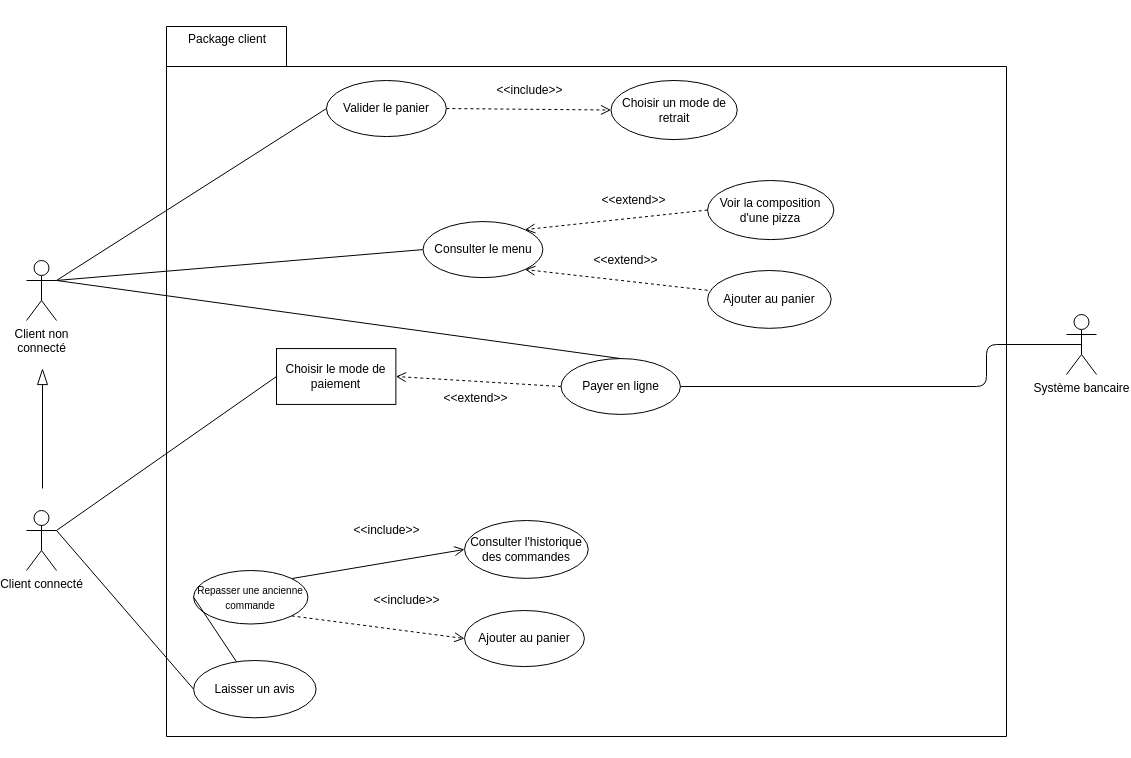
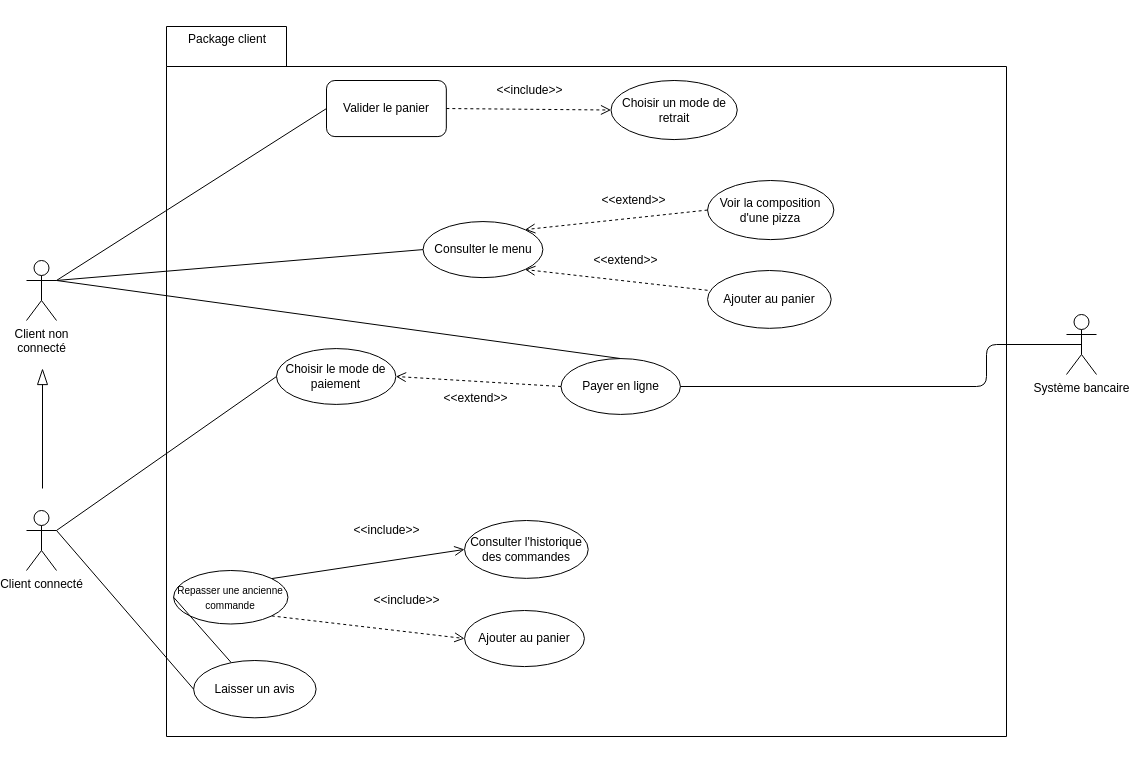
  <mxCell id="0" />
  <mxCell id="1" parent="0" />
  <mxCell id="2" value="" style="group" parent="1" vertex="1" connectable="0"><mxGeometry x="160" y="20" width="840" height="710" as="geometry" /></mxCell>
  <mxCell id="3" value="&lt;div&gt;&lt;br&gt;&lt;/div&gt;&lt;div&gt;&lt;br&gt;&lt;/div&gt;" style="shape=folder;fontStyle=1;spacingTop=10;tabWidth=120;tabHeight=40;tabPosition=left;html=1;fillColor=none;" parent="2" vertex="1"><mxGeometry y="6" width="840.0" height="710" as="geometry" /></mxCell>
  <mxCell id="4" value="Package client" style="text;html=1;strokeColor=none;fillColor=none;align=center;verticalAlign=middle;whiteSpace=wrap;rounded=0;" parent="2" vertex="1"><mxGeometry x="0.003" y="5.996" width="121.935" height="25.357" as="geometry" /></mxCell>
  <mxCell id="5" value="&lt;div&gt;Payer en ligne&lt;/div&gt;" style="ellipse;whiteSpace=wrap;html=1;fillColor=none;" parent="2" vertex="1"><mxGeometry x="394.51" y="338.07" width="119.38" height="55.86" as="geometry" /></mxCell>
- <mxCell id="6" value="&lt;font style=&quot;font-size: 10px&quot;&gt;Repasser une ancienne commande&lt;br&gt;&lt;/font&gt;" style="ellipse;whiteSpace=wrap;html=1;fillColor=none;" parent="2" vertex="1"><mxGeometry x="27.1" y="550" width="114.34" height="53.5" as="geometry" /></mxCell>
+ <mxCell id="6" value="&lt;font style=&quot;font-size: 10px&quot;&gt;Repasser une ancienne commande&lt;br&gt;&lt;/font&gt;" style="ellipse;whiteSpace=wrap;html=1;fillColor=none;" parent="2" vertex="1"><mxGeometry x="7.1" y="550" width="114.34" height="53.5" as="geometry" /></mxCell>
  <mxCell id="7" value="&lt;font&gt;&lt;font style=&quot;font-size: 12px&quot;&gt;Laisser un avis&lt;/font&gt;&lt;br&gt;&lt;/font&gt;" style="ellipse;whiteSpace=wrap;html=1;fillColor=none;" parent="2" vertex="1"><mxGeometry x="27.1" y="640" width="122.51" height="57.32" as="geometry" /></mxCell>
- <mxCell id="8" value="Choisir le mode de paiement" style="whiteSpace=wrap;html=1;fillColor=none;rounded=0;" parent="2" vertex="1"><mxGeometry x="110" y="328.07" width="119.38" height="55.86" as="geometry" /></mxCell>
+ <mxCell id="8" value="Choisir le mode de paiement" style="ellipse;whiteSpace=wrap;html=1;fillColor=none;" parent="2" vertex="1"><mxGeometry x="110" y="328.07" width="119.38" height="55.86" as="geometry" /></mxCell>
  <mxCell id="9" value="" style="endArrow=open;dashed=1;html=1;exitX=0;exitY=0.5;exitDx=0;exitDy=0;entryX=1;entryY=0.5;entryDx=0;entryDy=0;startArrow=none;startFill=0;endSize=8;endFill=0;startSize=9;" parent="2" source="5" target="8" edge="1"><mxGeometry width="50" height="50" relative="1" as="geometry"><mxPoint x="380.965" y="355.26" as="sourcePoint" /><mxPoint x="272.577" y="355.26" as="targetPoint" /></mxGeometry></mxCell>
  <mxCell id="10" value="&amp;lt;&amp;lt;extend&amp;gt;&amp;gt;" style="text;html=1;align=center;verticalAlign=middle;resizable=0;points=[];autosize=1;" parent="2" vertex="1"><mxGeometry x="268.996" y="367.999" width="80" height="20" as="geometry" /></mxCell>
  <mxCell id="11" value="&lt;div&gt;Consulter l'historique des commandes&lt;/div&gt;" style="ellipse;whiteSpace=wrap;html=1;fillColor=none;" parent="2" vertex="1"><mxGeometry x="298.06" y="500" width="123.65" height="57.86" as="geometry" /></mxCell>
  <mxCell id="12" value="" style="endArrow=open;dashed=0;html=1;exitX=1;exitY=0;exitDx=0;exitDy=0;entryX=0;entryY=0.5;entryDx=0;entryDy=0;endFill=0;endSize=8;" parent="2" source="6" target="11" edge="1"><mxGeometry width="50" height="50" relative="1" as="geometry"><mxPoint x="420.0" y="438.679" as="sourcePoint" /><mxPoint x="487.742" y="375.286" as="targetPoint" /></mxGeometry></mxCell>
  <mxCell id="13" value="&amp;lt;&amp;lt;include&amp;gt;&amp;gt;" style="text;html=1;align=center;verticalAlign=middle;resizable=0;points=[];autosize=1;" parent="2" vertex="1"><mxGeometry x="180.001" y="500.001" width="80" height="20" as="geometry" /></mxCell>
- <mxCell id="14" value="&lt;div&gt;Valider le panier&lt;/div&gt;" style="ellipse;whiteSpace=wrap;html=1;fillColor=none;" parent="2" vertex="1"><mxGeometry x="160" y="60" width="119.84" height="56.07" as="geometry" /></mxCell>
+ <mxCell id="14" value="&lt;div&gt;Valider le panier&lt;/div&gt;" style="whiteSpace=wrap;html=1;fillColor=none;rounded=1;" parent="2" vertex="1"><mxGeometry x="160" y="60" width="119.84" height="56.07" as="geometry" /></mxCell>
  <mxCell id="15" value="Ajouter au panier" style="ellipse;whiteSpace=wrap;html=1;fillColor=none;" parent="2" vertex="1"><mxGeometry x="298.06" y="590" width="119.85" height="56.08" as="geometry" /></mxCell>
  <mxCell id="16" value="" style="endArrow=open;dashed=1;html=1;exitX=1;exitY=1;exitDx=0;exitDy=0;entryX=0;entryY=0.5;entryDx=0;entryDy=0;startArrow=none;startFill=0;startSize=8;endFill=0;endSize=8;" parent="2" source="6" target="15" edge="1"><mxGeometry width="50" height="50" relative="1" as="geometry"><mxPoint x="420.0" y="438.679" as="sourcePoint" /><mxPoint x="487.742" y="375.286" as="targetPoint" /></mxGeometry></mxCell>
  <mxCell id="17" value="&lt;div&gt;Choisir un mode de retrait&lt;/div&gt;" style="ellipse;whiteSpace=wrap;html=1;fillColor=none;" parent="2" vertex="1"><mxGeometry x="444.51" y="60" width="126.25" height="59.07" as="geometry" /></mxCell>
  <mxCell id="18" value="" style="endArrow=open;dashed=1;html=1;entryX=0;entryY=0.5;entryDx=0;entryDy=0;exitX=1;exitY=0.5;exitDx=0;exitDy=0;startArrow=none;startFill=0;endFill=0;endSize=8;" parent="2" source="14" target="17" edge="1"><mxGeometry width="50" height="50" relative="1" as="geometry"><mxPoint x="539.352" y="398.003" as="sourcePoint" /><mxPoint x="607.094" y="334.61" as="targetPoint" /></mxGeometry></mxCell>
  <mxCell id="19" value="&amp;lt;&amp;lt;include&amp;gt;&amp;gt;" style="text;html=1;align=center;verticalAlign=middle;resizable=0;points=[];autosize=1;" parent="2" vertex="1"><mxGeometry x="322.577" y="60.003" width="80" height="20" as="geometry" /></mxCell>
  <mxCell id="20" value="Voir la composition d'une pizza" style="ellipse;whiteSpace=wrap;html=1;fillColor=none;" parent="2" vertex="1"><mxGeometry x="541.07" y="160" width="126.28" height="59.09" as="geometry" /></mxCell>
  <mxCell id="21" value="" style="endArrow=open;dashed=1;html=1;exitX=0;exitY=0.5;exitDx=0;exitDy=0;entryX=1;entryY=0;entryDx=0;entryDy=0;startArrow=none;startFill=0;endSize=8;endFill=0;startSize=9;" parent="2" source="20" target="25" edge="1"><mxGeometry width="50" height="50" relative="1" as="geometry"><mxPoint x="324.293" y="498.017" as="sourcePoint" /><mxPoint x="392.035" y="434.624" as="targetPoint" /></mxGeometry></mxCell>
  <mxCell id="22" value="&amp;lt;&amp;lt;extend&amp;gt;&amp;gt;" style="text;html=1;align=center;verticalAlign=middle;resizable=0;points=[];autosize=1;" parent="2" vertex="1"><mxGeometry x="426.872" y="169.996" width="80" height="20" as="geometry" /></mxCell>
  <mxCell id="23" value="" style="group" parent="2" vertex="1" connectable="0"><mxGeometry x="256.551" y="181.053" width="162.581" height="76.071" as="geometry" /></mxCell>
  <mxCell id="24" value="Consulter le menu" style="text;html=1;strokeColor=none;fillColor=none;align=center;verticalAlign=middle;whiteSpace=wrap;rounded=0;" parent="23" vertex="1"><mxGeometry x="-1.047" y="35.357" width="121.935" height="25.357" as="geometry" /></mxCell>
  <mxCell id="25" value="" style="ellipse;whiteSpace=wrap;html=1;fillColor=none;" parent="23" vertex="1"><mxGeometry y="20" width="119.84" height="56.07" as="geometry" /></mxCell>
  <mxCell id="26" value="" style="endArrow=open;dashed=1;html=1;entryX=1;entryY=1;entryDx=0;entryDy=0;startArrow=none;startFill=0;endSize=8;endFill=0;startSize=9;" parent="2" target="25" edge="1"><mxGeometry width="50" height="50" relative="1" as="geometry"><mxPoint x="541.067" y="269.803" as="sourcePoint" /><mxPoint x="761.129" y="344.336" as="targetPoint" /></mxGeometry></mxCell>
  <mxCell id="27" value="Ajouter au panier" style="ellipse;whiteSpace=wrap;html=1;fillColor=none;" parent="2" vertex="1"><mxGeometry x="541.07" y="250" width="123.61" height="57.84" as="geometry" /></mxCell>
  <mxCell id="28" value="&amp;lt;&amp;lt;extend&amp;gt;&amp;gt;" style="text;html=1;align=center;verticalAlign=middle;resizable=0;points=[];autosize=1;" parent="2" vertex="1"><mxGeometry x="419.132" y="229.999" width="80" height="20" as="geometry" /></mxCell>
  <mxCell id="29" value="&amp;lt;&amp;lt;include&amp;gt;&amp;gt;" style="text;html=1;align=center;verticalAlign=middle;resizable=0;points=[];autosize=1;" parent="2" vertex="1"><mxGeometry x="200.001" y="570.001" width="80" height="20" as="geometry" /></mxCell>
  <mxCell id="30" style="rounded=0;orthogonalLoop=1;jettySize=auto;html=1;exitX=1;exitY=0.333;exitDx=0;exitDy=0;exitPerimeter=0;entryX=0;entryY=0.5;entryDx=0;entryDy=0;endArrow=none;endFill=0;endSize=14;" edge="1" parent="1" source="33" target="14"><mxGeometry relative="1" as="geometry" /></mxCell>
  <mxCell id="31" style="edgeStyle=none;rounded=0;orthogonalLoop=1;jettySize=auto;html=1;exitX=1;exitY=0.333;exitDx=0;exitDy=0;exitPerimeter=0;entryX=0;entryY=0.5;entryDx=0;entryDy=0;endArrow=none;endFill=0;endSize=14;" edge="1" parent="1" source="33" target="25"><mxGeometry relative="1" as="geometry" /></mxCell>
  <mxCell id="32" style="edgeStyle=none;rounded=0;orthogonalLoop=1;jettySize=auto;html=1;exitX=1;exitY=0.333;exitDx=0;exitDy=0;exitPerimeter=0;entryX=0.5;entryY=0;entryDx=0;entryDy=0;endArrow=none;endFill=0;endSize=14;" edge="1" parent="1" source="33" target="5"><mxGeometry relative="1" as="geometry" /></mxCell>
  <mxCell id="33" value="Client non &lt;br&gt;connecté" style="shape=umlActor;verticalLabelPosition=bottom;labelBackgroundColor=#ffffff;verticalAlign=top;html=1;outlineConnect=0;fillColor=none;" parent="1" vertex="1"><mxGeometry x="20" y="260" width="30" height="60" as="geometry" /></mxCell>
  <mxCell id="34" style="edgeStyle=none;rounded=0;orthogonalLoop=1;jettySize=auto;html=1;exitX=1;exitY=0.333;exitDx=0;exitDy=0;exitPerimeter=0;entryX=0;entryY=0.5;entryDx=0;entryDy=0;endArrow=none;endFill=0;endSize=14;" edge="1" parent="1" source="35" target="8"><mxGeometry relative="1" as="geometry" /></mxCell>
  <mxCell id="35" value="&lt;div&gt;Client connecté&lt;/div&gt;" style="shape=umlActor;verticalLabelPosition=bottom;labelBackgroundColor=#ffffff;verticalAlign=top;html=1;outlineConnect=0;fillColor=none;" parent="1" vertex="1"><mxGeometry x="20" y="510" width="30" height="60" as="geometry" /></mxCell>
  <mxCell id="36" style="rounded=0;orthogonalLoop=1;jettySize=auto;html=1;exitX=0;exitY=0.5;exitDx=0;exitDy=0;endArrow=none;endFill=0;" parent="1" source="6" target="7" edge="1"><mxGeometry relative="1" as="geometry" /></mxCell>
  <mxCell id="37" value="Système bancaire" style="shape=umlActor;verticalLabelPosition=bottom;labelBackgroundColor=#ffffff;verticalAlign=top;html=1;outlineConnect=0;" parent="1" vertex="1"><mxGeometry x="1060" y="314" width="30" height="60" as="geometry" /></mxCell>
  <mxCell id="38" value="" style="endArrow=none;html=1;entryX=1;entryY=0.5;entryDx=0;entryDy=0;exitX=0.5;exitY=0.5;exitDx=0;exitDy=0;exitPerimeter=0;edgeStyle=orthogonalEdgeStyle;" parent="1" source="37" target="5" edge="1"><mxGeometry width="50" height="50" relative="1" as="geometry"><mxPoint x="530" y="410" as="sourcePoint" /><mxPoint x="580" y="360" as="targetPoint" /><Array as="points"><mxPoint x="980" y="344" /><mxPoint x="980" y="386" /></Array></mxGeometry></mxCell>
  <mxCell id="39" value="" style="endArrow=none;html=1;exitX=1;exitY=0.333;exitDx=0;exitDy=0;exitPerimeter=0;entryX=0;entryY=0.5;entryDx=0;entryDy=0;" parent="1" source="35" target="7" edge="1"><mxGeometry width="50" height="50" relative="1" as="geometry"><mxPoint x="530" y="410" as="sourcePoint" /><mxPoint x="580" y="360" as="targetPoint" /></mxGeometry></mxCell>
  <mxCell id="40" value="" style="endArrow=blockThin;html=1;endFill=0;endSize=14;" edge="1" parent="1"><mxGeometry width="50" height="50" relative="1" as="geometry"><mxPoint x="36" y="488" as="sourcePoint" /><mxPoint x="36" y="368" as="targetPoint" /></mxGeometry></mxCell>
